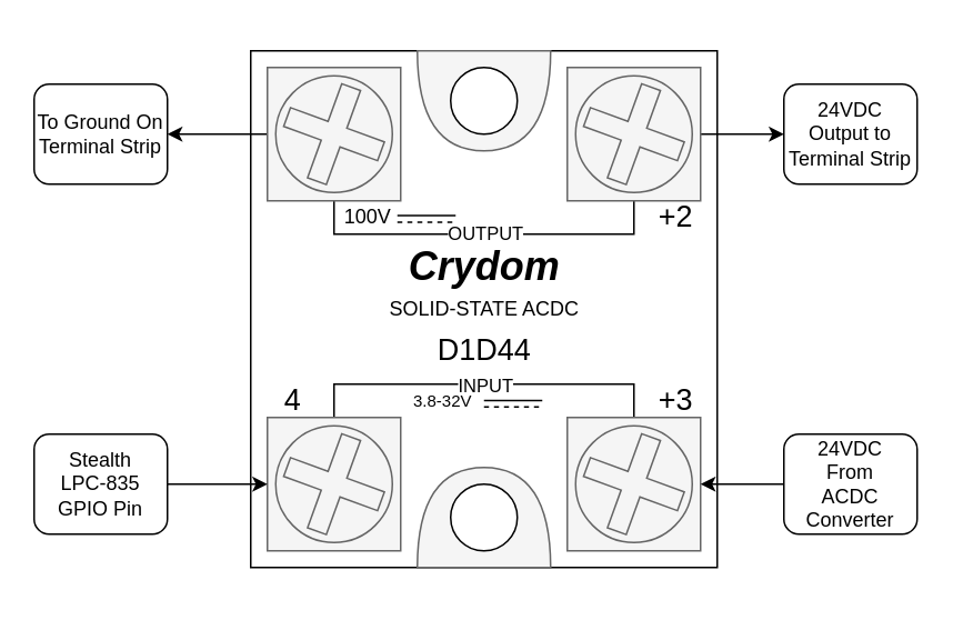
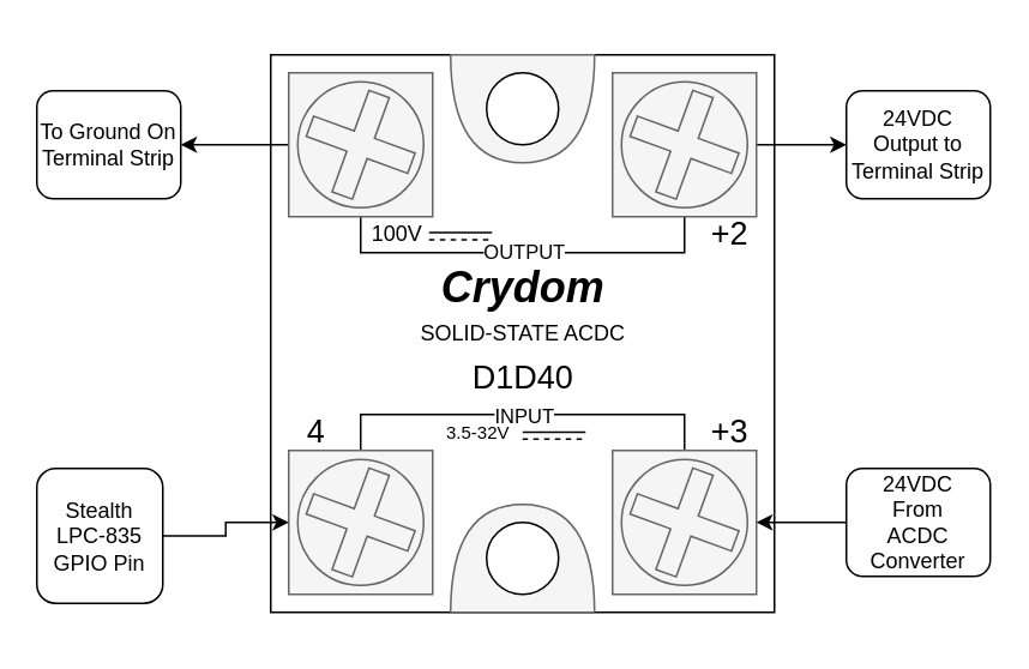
  <mxCell id="0" />
  <mxCell id="1" parent="0" />
  <mxCell id="2" value="" style="rounded=0;whiteSpace=wrap;html=1;" parent="1" vertex="1"><mxGeometry x="150" y="30" width="280" height="310" as="geometry" /></mxCell>
  <mxCell id="3" style="edgeStyle=orthogonalEdgeStyle;rounded=0;orthogonalLoop=1;jettySize=auto;html=1;exitX=0.5;exitY=1;exitDx=0;exitDy=0;entryX=0.5;entryY=1;entryDx=0;entryDy=0;endArrow=none;endFill=0;fontColor=#FFFFFF;" parent="1" source="6" target="8" edge="1"><mxGeometry relative="1" as="geometry" /></mxCell>
  <mxCell id="4" value="OUTPUT" style="edgeLabel;html=1;align=center;verticalAlign=middle;resizable=0;points=[];" parent="3" vertex="1" connectable="0"><mxGeometry x="-0.164" y="1" relative="1" as="geometry"><mxPoint x="18" as="offset" /></mxGeometry></mxCell>
  <mxCell id="5" style="edgeStyle=orthogonalEdgeStyle;rounded=0;orthogonalLoop=1;jettySize=auto;html=1;exitX=0;exitY=0.5;exitDx=0;exitDy=0;entryX=1;entryY=0.5;entryDx=0;entryDy=0;" edge="1" parent="1" source="6" target="42"><mxGeometry relative="1" as="geometry" /></mxCell>
  <mxCell id="6" value="" style="whiteSpace=wrap;html=1;aspect=fixed;fillColor=#f5f5f5;strokeColor=#666666;fontColor=#333333;" parent="1" vertex="1"><mxGeometry x="160" y="40" width="80" height="80" as="geometry" /></mxCell>
  <mxCell id="7" style="edgeStyle=orthogonalEdgeStyle;rounded=0;orthogonalLoop=1;jettySize=auto;html=1;exitX=1;exitY=0.5;exitDx=0;exitDy=0;entryX=0;entryY=0.5;entryDx=0;entryDy=0;" edge="1" parent="1" source="8" target="41"><mxGeometry relative="1" as="geometry" /></mxCell>
  <mxCell id="8" value="" style="whiteSpace=wrap;html=1;aspect=fixed;fillColor=#f5f5f5;strokeColor=#666666;fontColor=#333333;" parent="1" vertex="1"><mxGeometry x="340" y="40" width="80" height="80" as="geometry" /></mxCell>
  <mxCell id="9" style="edgeStyle=orthogonalEdgeStyle;rounded=0;orthogonalLoop=1;jettySize=auto;html=1;exitX=0.5;exitY=0;exitDx=0;exitDy=0;entryX=0.5;entryY=0;entryDx=0;entryDy=0;endArrow=none;endFill=0;fontColor=#FFFFFF;" parent="1" source="11" target="12" edge="1"><mxGeometry relative="1" as="geometry" /></mxCell>
  <mxCell id="10" value="INPUT" style="edgeLabel;html=1;align=center;verticalAlign=middle;resizable=0;points=[];" parent="9" vertex="1" connectable="0"><mxGeometry x="-0.409" relative="1" as="geometry"><mxPoint x="45" as="offset" /></mxGeometry></mxCell>
  <mxCell id="11" value="" style="whiteSpace=wrap;html=1;aspect=fixed;fillColor=#f5f5f5;strokeColor=#666666;fontColor=#333333;" parent="1" vertex="1"><mxGeometry x="160" y="250" width="80" height="80" as="geometry" /></mxCell>
  <mxCell id="12" value="" style="whiteSpace=wrap;html=1;aspect=fixed;fillColor=#f5f5f5;strokeColor=#666666;fontColor=#333333;" parent="1" vertex="1"><mxGeometry x="340" y="250" width="80" height="80" as="geometry" /></mxCell>
  <mxCell id="13" value="" style="ellipse;whiteSpace=wrap;html=1;aspect=fixed;fillColor=#f5f5f5;strokeColor=#666666;fontColor=#333333;" parent="1" vertex="1"><mxGeometry x="165" y="45" width="70" height="70" as="geometry" /></mxCell>
  <mxCell id="14" value="" style="ellipse;whiteSpace=wrap;html=1;aspect=fixed;fillColor=#f5f5f5;strokeColor=#666666;fontColor=#333333;" parent="1" vertex="1"><mxGeometry x="345" y="45" width="70" height="70" as="geometry" /></mxCell>
  <mxCell id="15" value="" style="ellipse;whiteSpace=wrap;html=1;aspect=fixed;fillColor=#f5f5f5;strokeColor=#666666;fontColor=#333333;" parent="1" vertex="1"><mxGeometry x="165" y="255" width="70" height="70" as="geometry" /></mxCell>
  <mxCell id="16" value="" style="ellipse;whiteSpace=wrap;html=1;aspect=fixed;fillColor=#f5f5f5;strokeColor=#666666;fontColor=#333333;" parent="1" vertex="1"><mxGeometry x="345" y="255" width="70" height="70" as="geometry" /></mxCell>
  <mxCell id="17" value="" style="shape=cross;whiteSpace=wrap;html=1;rotation=20;fillColor=#f5f5f5;strokeColor=#666666;fontColor=#333333;" parent="1" vertex="1"><mxGeometry x="170" y="260" width="60" height="60" as="geometry" /></mxCell>
  <mxCell id="18" value="" style="shape=cross;whiteSpace=wrap;html=1;rotation=20;fillColor=#f5f5f5;strokeColor=#666666;fontColor=#333333;" parent="1" vertex="1"><mxGeometry x="170" y="50" width="60" height="60" as="geometry" /></mxCell>
  <mxCell id="19" value="" style="shape=cross;whiteSpace=wrap;html=1;rotation=20;fillColor=#f5f5f5;strokeColor=#666666;fontColor=#333333;" parent="1" vertex="1"><mxGeometry x="350" y="50" width="60" height="60" as="geometry" /></mxCell>
  <mxCell id="20" value="" style="shape=cross;whiteSpace=wrap;html=1;rotation=20;fillColor=#f5f5f5;strokeColor=#666666;fontColor=#333333;" parent="1" vertex="1"><mxGeometry x="350" y="260" width="60" height="60" as="geometry" /></mxCell>
  <mxCell id="21" value="&lt;font style=&quot;font-size: 18px&quot;&gt;+2&lt;/font&gt;" style="text;html=1;align=center;verticalAlign=middle;resizable=0;points=[];autosize=1;" parent="1" vertex="1"><mxGeometry x="385" y="120" width="40" height="20" as="geometry" /></mxCell>
  <mxCell id="22" value="&lt;font style=&quot;font-size: 18px&quot;&gt;4&lt;/font&gt;" style="text;html=1;align=center;verticalAlign=middle;resizable=0;points=[];autosize=1;" parent="1" vertex="1"><mxGeometry x="160" y="230" width="30" height="20" as="geometry" /></mxCell>
  <mxCell id="23" value="&lt;font style=&quot;font-size: 18px&quot;&gt;+3&lt;/font&gt;" style="text;html=1;align=center;verticalAlign=middle;resizable=0;points=[];autosize=1;" parent="1" vertex="1"><mxGeometry x="385" y="230" width="40" height="20" as="geometry" /></mxCell>
  <mxCell id="24" value="&lt;i&gt;&lt;b&gt;&lt;font style=&quot;font-size: 24px&quot;&gt;Crydom&lt;/font&gt;&lt;/b&gt;&lt;/i&gt;" style="text;html=1;align=center;verticalAlign=middle;resizable=0;points=[];autosize=1;" parent="1" vertex="1"><mxGeometry x="235" y="150" width="110" height="20" as="geometry" /></mxCell>
  <mxCell id="25" value="SOLID-STATE ACDC" style="text;html=1;align=center;verticalAlign=middle;resizable=0;points=[];autosize=1;" parent="1" vertex="1"><mxGeometry x="225" y="175" width="130" height="20" as="geometry" /></mxCell>
- <mxCell id="26" value="&lt;font style=&quot;font-size: 10px&quot;&gt;3.8-32V&lt;/font&gt;" style="text;html=1;align=center;verticalAlign=middle;resizable=0;points=[];autosize=1;" parent="1" vertex="1"><mxGeometry x="240" y="230" width="50" height="20" as="geometry" /></mxCell>
+ <mxCell id="26" value="&lt;font style=&quot;font-size: 10px&quot;&gt;3.5-32V&lt;/font&gt;" style="text;html=1;align=center;verticalAlign=middle;resizable=0;points=[];autosize=1;" parent="1" vertex="1"><mxGeometry x="240" y="230" width="50" height="20" as="geometry" /></mxCell>
  <mxCell id="27" value="" style="endArrow=none;html=1;fontColor=#FFFFFF;" parent="1" edge="1"><mxGeometry width="50" height="50" relative="1" as="geometry"><mxPoint x="290" y="239.83" as="sourcePoint" /><mxPoint x="325" y="239.83" as="targetPoint" /></mxGeometry></mxCell>
  <mxCell id="28" value="" style="endArrow=none;html=1;dashed=1;fontColor=#FFFFFF;" parent="1" edge="1"><mxGeometry width="50" height="50" relative="1" as="geometry"><mxPoint x="290" y="243.67" as="sourcePoint" /><mxPoint x="325" y="243.67" as="targetPoint" /></mxGeometry></mxCell>
  <mxCell id="29" value="100V" style="text;html=1;align=center;verticalAlign=middle;resizable=0;points=[];autosize=1;" parent="1" vertex="1"><mxGeometry x="200" y="120" width="40" height="20" as="geometry" /></mxCell>
  <mxCell id="30" value="" style="endArrow=none;html=1;fontColor=#FFFFFF;" parent="1" edge="1"><mxGeometry width="50" height="50" relative="1" as="geometry"><mxPoint x="238" y="128.91" as="sourcePoint" /><mxPoint x="273" y="128.91" as="targetPoint" /></mxGeometry></mxCell>
  <mxCell id="31" value="" style="endArrow=none;html=1;dashed=1;fontColor=#FFFFFF;" parent="1" edge="1"><mxGeometry width="50" height="50" relative="1" as="geometry"><mxPoint x="238" y="132.75" as="sourcePoint" /><mxPoint x="273" y="132.75" as="targetPoint" /></mxGeometry></mxCell>
  <mxCell id="32" value="" style="shape=or;whiteSpace=wrap;html=1;rotation=90;fillColor=#f5f5f5;strokeColor=#666666;fontColor=#333333;" parent="1" vertex="1"><mxGeometry x="260" y="20" width="60" height="80" as="geometry" /></mxCell>
  <mxCell id="33" value="" style="ellipse;whiteSpace=wrap;html=1;aspect=fixed;" parent="1" vertex="1"><mxGeometry x="270" y="40" width="40" height="40" as="geometry" /></mxCell>
  <mxCell id="34" value="" style="shape=or;whiteSpace=wrap;html=1;rotation=-90;fillColor=#f5f5f5;strokeColor=#666666;fontColor=#333333;" parent="1" vertex="1"><mxGeometry x="260" y="270" width="60" height="80" as="geometry" /></mxCell>
  <mxCell id="35" value="" style="ellipse;whiteSpace=wrap;html=1;aspect=fixed;" parent="1" vertex="1"><mxGeometry x="270" y="290" width="40" height="40" as="geometry" /></mxCell>
- <mxCell id="36" value="&lt;font color=&quot;#000000&quot; style=&quot;font-size: 18px&quot;&gt;D1D44&lt;/font&gt;" style="text;html=1;align=center;verticalAlign=middle;resizable=0;points=[];autosize=1;fontColor=#FFFFFF;" parent="1" vertex="1"><mxGeometry x="255" y="200" width="70" height="20" as="geometry" /></mxCell>
+ <mxCell id="36" value="&lt;font color=&quot;#000000&quot; style=&quot;font-size: 18px&quot;&gt;D1D40&lt;/font&gt;" style="text;html=1;align=center;verticalAlign=middle;resizable=0;points=[];autosize=1;fontColor=#FFFFFF;" parent="1" vertex="1"><mxGeometry x="255" y="200" width="70" height="20" as="geometry" /></mxCell>
  <mxCell id="37" style="edgeStyle=orthogonalEdgeStyle;rounded=0;orthogonalLoop=1;jettySize=auto;html=1;exitX=1;exitY=0.5;exitDx=0;exitDy=0;entryX=0;entryY=0.5;entryDx=0;entryDy=0;" edge="1" parent="1" source="38" target="11"><mxGeometry relative="1" as="geometry" /></mxCell>
- <mxCell id="38" value="Stealth&lt;br&gt;LPC-835&lt;br&gt;GPIO Pin" style="rounded=1;whiteSpace=wrap;html=1;labelBackgroundColor=#FFFFFF;" parent="1" vertex="1"><mxGeometry x="20" y="260" width="80" height="60" as="geometry" /></mxCell>
+ <mxCell id="38" value="Stealth&lt;br&gt;LPC-835&lt;br&gt;GPIO Pin" style="rounded=1;whiteSpace=wrap;html=1;labelBackgroundColor=#FFFFFF;" parent="1" vertex="1"><mxGeometry x="20" y="260" width="70" height="75" as="geometry" /></mxCell>
  <mxCell id="39" style="edgeStyle=orthogonalEdgeStyle;rounded=0;orthogonalLoop=1;jettySize=auto;html=1;exitX=0;exitY=0.5;exitDx=0;exitDy=0;entryX=1;entryY=0.5;entryDx=0;entryDy=0;" edge="1" parent="1" source="40" target="12"><mxGeometry relative="1" as="geometry" /></mxCell>
  <mxCell id="40" value="24VDC&lt;br&gt;From&lt;br&gt;ACDC&lt;br&gt;Converter" style="rounded=1;whiteSpace=wrap;html=1;labelBackgroundColor=#FFFFFF;" parent="1" vertex="1"><mxGeometry x="470" y="260" width="80" height="60" as="geometry" /></mxCell>
  <mxCell id="41" value="24VDC&lt;br&gt;Output to&lt;br&gt;Terminal Strip" style="rounded=1;whiteSpace=wrap;html=1;labelBackgroundColor=#FFFFFF;" parent="1" vertex="1"><mxGeometry x="470" y="50" width="80" height="60" as="geometry" /></mxCell>
  <mxCell id="42" value="To Ground On&lt;br&gt;Terminal Strip" style="rounded=1;whiteSpace=wrap;html=1;labelBackgroundColor=#FFFFFF;" parent="1" vertex="1"><mxGeometry x="20" y="50" width="80" height="60" as="geometry" /></mxCell>
